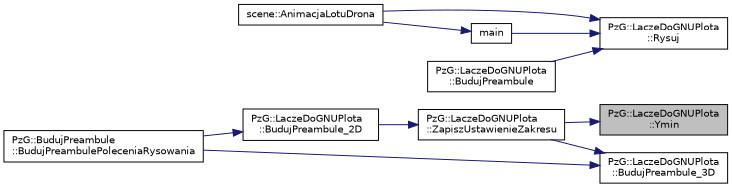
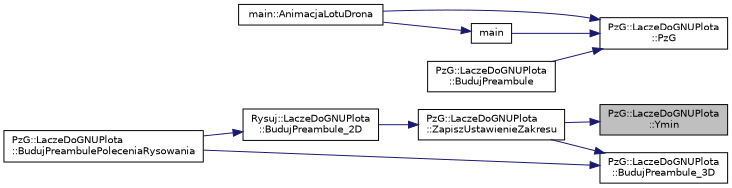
  digraph {
    rankdir=RL
    node [color=black fillcolor=white fontname=Helvetica fontsize=10 shape=record style=filled]
    edge [color=midnightblue dir=back fontname=Helvetica fontsize=10 labelfontname=Helvetica labelfontsize=10 style=solid]
    n1 [fillcolor=grey75 fontcolor=black height=0.2 label="PzG::LaczeDoGNUPlota\l::Ymin" width=0.4]
    n2 [height=0.2 label="PzG::LaczeDoGNUPlota\l::ZapiszUstawienieZakresu" width=0.4]
-   n3 [height=0.2 label="PzG::LaczeDoGNUPlota\l::BudujPreambule_2D" width=0.4]
-   n4 [height=0.2 label="PzG::BudujPreambule\l::BudujPreambulePoleceniaRysowania" width=0.4]
+   n3 [height=0.2 label="Rysuj::LaczeDoGNUPlota\l::BudujPreambule_2D" width=0.4]
+   n4 [height=0.2 label="PzG::LaczeDoGNUPlota\l::BudujPreambulePoleceniaRysowania" width=0.4]
    n5 [height=0.2 label="PzG::LaczeDoGNUPlota\l::BudujPreambule_3D" width=0.4]
-   n6 [height=0.2 label="PzG::LaczeDoGNUPlota\l::Rysuj" width=0.4]
-   n7 [height=0.2 label="scene::AnimacjaLotuDrona" width=0.4]
+   n6 [height=0.2 label="PzG::LaczeDoGNUPlota\l::PzG" width=0.4]
+   n7 [height=0.2 label="main::AnimacjaLotuDrona" width=0.4]
    n8 [height=0.2 label=main width=0.4]
    n9 [height=0.2 label="PzG::LaczeDoGNUPlota\l::BudujPreambule" width=0.4]
    n1 -> n2
    n2 -> n3
    n3 -> n4
    n5 -> n2
    n5 -> n4
    n6 -> n7
    n6 -> n8
    n6 -> n9
    n8 -> n7
  }
